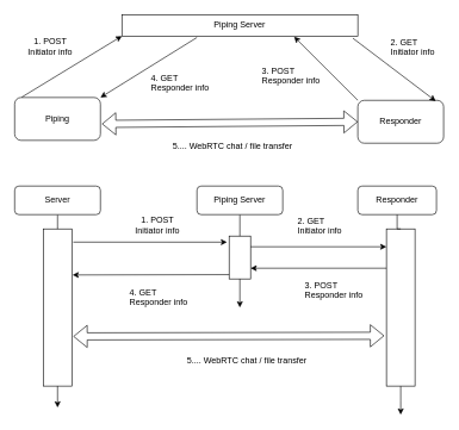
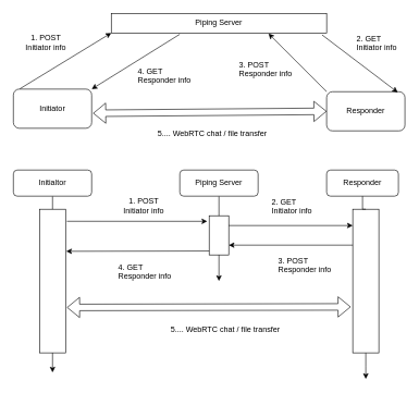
  <mxCell id="0" />
  <mxCell id="1" parent="0" />
  <mxCell id="2" value="Piping Server" style="rounded=0;whiteSpace=wrap;html=1;" vertex="1" parent="1"><mxGeometry x="170" y="20" width="330" height="30" as="geometry" /></mxCell>
- <mxCell id="3" value="Piping" style="rounded=1;whiteSpace=wrap;html=1;" vertex="1" parent="1"><mxGeometry x="20" y="136" width="120" height="60" as="geometry" /></mxCell>
+ <mxCell id="3" value="Initiator" style="rounded=1;whiteSpace=wrap;html=1;" vertex="1" parent="1"><mxGeometry x="20" y="136" width="120" height="60" as="geometry" /></mxCell>
  <mxCell id="4" value="Responder" style="rounded=1;whiteSpace=wrap;html=1;" vertex="1" parent="1"><mxGeometry x="500" y="140" width="120" height="60" as="geometry" /></mxCell>
  <mxCell id="5" value="" style="endArrow=classic;html=1;rounded=0;entryX=0;entryY=1;entryDx=0;entryDy=0;exitX=0.083;exitY=-0.008;exitDx=0;exitDy=0;exitPerimeter=0;" edge="1" parent="1" source="3" target="2"><mxGeometry width="50" height="50" relative="1" as="geometry"><mxPoint x="30" y="130" as="sourcePoint" /><mxPoint x="80" y="80" as="targetPoint" /></mxGeometry></mxCell>
  <mxCell id="6" value="" style="endArrow=classic;html=1;rounded=0;exitX=0.979;exitY=1.1;exitDx=0;exitDy=0;exitPerimeter=0;entryX=0.908;entryY=0.017;entryDx=0;entryDy=0;entryPerimeter=0;" edge="1" parent="1" source="2" target="4"><mxGeometry width="50" height="50" relative="1" as="geometry"><mxPoint x="270" y="220" as="sourcePoint" /><mxPoint x="320" y="170" as="targetPoint" /></mxGeometry></mxCell>
  <mxCell id="7" value="1. POST Initiator info" style="text;html=1;strokeColor=none;fillColor=none;align=center;verticalAlign=middle;whiteSpace=wrap;rounded=0;" vertex="1" parent="1"><mxGeometry x="30" y="50" width="80" height="30" as="geometry" /></mxCell>
  <mxCell id="8" value="2. GET &#10;Initiator info" style="text;strokeColor=none;fillColor=none;align=left;verticalAlign=middle;spacingLeft=4;spacingRight=4;overflow=hidden;points=[[0,0.5],[1,0.5]];portConstraint=eastwest;rotatable=0;" vertex="1" parent="1"><mxGeometry x="540" y="50" width="80" height="30" as="geometry" /></mxCell>
  <mxCell id="9" value="" style="endArrow=classic;html=1;rounded=0;exitX=0;exitY=0;exitDx=0;exitDy=0;entryX=0.73;entryY=1.033;entryDx=0;entryDy=0;entryPerimeter=0;" edge="1" parent="1" source="4" target="2"><mxGeometry width="50" height="50" relative="1" as="geometry"><mxPoint x="380" y="180" as="sourcePoint" /><mxPoint x="430" y="130" as="targetPoint" /></mxGeometry></mxCell>
  <mxCell id="10" value="3. POST&#10;Responder info" style="text;strokeColor=none;fillColor=none;align=left;verticalAlign=middle;spacingLeft=4;spacingRight=4;overflow=hidden;points=[[0,0.5],[1,0.5]];portConstraint=eastwest;rotatable=0;" vertex="1" parent="1"><mxGeometry x="360" y="90" width="100" height="30" as="geometry" /></mxCell>
  <mxCell id="11" value="" style="endArrow=classic;html=1;rounded=0;exitX=0.318;exitY=1.067;exitDx=0;exitDy=0;exitPerimeter=0;entryX=1;entryY=0;entryDx=0;entryDy=0;" edge="1" parent="1" source="2" target="3"><mxGeometry width="50" height="50" relative="1" as="geometry"><mxPoint x="270" y="200" as="sourcePoint" /><mxPoint x="320" y="150" as="targetPoint" /></mxGeometry></mxCell>
  <mxCell id="12" value="4. GET&#10;Responder info" style="text;strokeColor=none;fillColor=none;align=left;verticalAlign=middle;spacingLeft=4;spacingRight=4;overflow=hidden;points=[[0,0.5],[1,0.5]];portConstraint=eastwest;rotatable=0;" vertex="1" parent="1"><mxGeometry x="205" y="100" width="95" height="30" as="geometry" /></mxCell>
  <mxCell id="13" value="" style="shape=flexArrow;endArrow=classic;startArrow=classic;html=1;rounded=0;exitX=1.017;exitY=0.617;exitDx=0;exitDy=0;exitPerimeter=0;entryX=0;entryY=0.5;entryDx=0;entryDy=0;" edge="1" parent="1" source="3" target="4"><mxGeometry width="100" height="100" relative="1" as="geometry"><mxPoint x="290" y="280" as="sourcePoint" /><mxPoint x="390" y="180" as="targetPoint" /></mxGeometry></mxCell>
  <mxCell id="14" value="5.... WebRTC chat / file transfer" style="text;html=1;strokeColor=none;fillColor=none;align=center;verticalAlign=middle;whiteSpace=wrap;rounded=0;" vertex="1" parent="1"><mxGeometry x="210" y="190" width="230" height="30" as="geometry" /></mxCell>
  <mxCell id="15" style="edgeStyle=orthogonalEdgeStyle;rounded=0;orthogonalLoop=1;jettySize=auto;html=1;" edge="1" parent="1" source="16"><mxGeometry relative="1" as="geometry"><mxPoint x="80" y="570" as="targetPoint" /></mxGeometry></mxCell>
- <mxCell id="16" value="Server" style="rounded=1;whiteSpace=wrap;html=1;" vertex="1" parent="1"><mxGeometry x="20" y="260" width="120" height="40" as="geometry" /></mxCell>
+ <mxCell id="16" value="Initialtor" style="rounded=1;whiteSpace=wrap;html=1;" vertex="1" parent="1"><mxGeometry x="20" y="260" width="120" height="40" as="geometry" /></mxCell>
  <mxCell id="17" style="edgeStyle=orthogonalEdgeStyle;rounded=0;orthogonalLoop=1;jettySize=auto;html=1;startArrow=none;" edge="1" parent="1" source="23"><mxGeometry relative="1" as="geometry"><mxPoint x="560" y="580" as="targetPoint" /></mxGeometry></mxCell>
  <mxCell id="18" value="Responder" style="rounded=1;whiteSpace=wrap;html=1;" vertex="1" parent="1"><mxGeometry x="500" y="260" width="110" height="40" as="geometry" /></mxCell>
  <mxCell id="19" style="edgeStyle=orthogonalEdgeStyle;rounded=0;orthogonalLoop=1;jettySize=auto;html=1;" edge="1" parent="1" source="20"><mxGeometry relative="1" as="geometry"><mxPoint x="335" y="430" as="targetPoint" /></mxGeometry></mxCell>
  <mxCell id="20" value="Piping Server" style="rounded=1;whiteSpace=wrap;html=1;" vertex="1" parent="1"><mxGeometry x="275" y="260" width="120" height="40" as="geometry" /></mxCell>
  <mxCell id="21" value="" style="rounded=0;whiteSpace=wrap;html=1;" vertex="1" parent="1"><mxGeometry x="320" y="330" width="30" height="60" as="geometry" /></mxCell>
  <mxCell id="22" value="" style="rounded=0;whiteSpace=wrap;html=1;" vertex="1" parent="1"><mxGeometry x="60" y="320" width="40" height="220" as="geometry" /></mxCell>
  <mxCell id="23" value="" style="rounded=0;whiteSpace=wrap;html=1;" vertex="1" parent="1"><mxGeometry x="540" y="320" width="40" height="220" as="geometry" /></mxCell>
  <mxCell id="24" value="" style="edgeStyle=orthogonalEdgeStyle;rounded=0;orthogonalLoop=1;jettySize=auto;html=1;endArrow=none;" edge="1" parent="1" source="18" target="23"><mxGeometry relative="1" as="geometry"><mxPoint x="555" y="580" as="targetPoint" /><mxPoint x="555" y="300" as="sourcePoint" /></mxGeometry></mxCell>
  <mxCell id="25" value="" style="endArrow=classic;html=1;rounded=0;exitX=1.05;exitY=0.084;exitDx=0;exitDy=0;exitPerimeter=0;entryX=-0.1;entryY=0.142;entryDx=0;entryDy=0;entryPerimeter=0;" edge="1" parent="1" source="22" target="21"><mxGeometry width="50" height="50" relative="1" as="geometry"><mxPoint x="150" y="380" as="sourcePoint" /><mxPoint x="200" y="330" as="targetPoint" /></mxGeometry></mxCell>
  <mxCell id="26" value="" style="endArrow=classic;html=1;rounded=0;exitX=1;exitY=0.25;exitDx=0;exitDy=0;" edge="1" parent="1" source="21"><mxGeometry width="50" height="50" relative="1" as="geometry"><mxPoint x="410" y="400" as="sourcePoint" /><mxPoint x="540" y="345" as="targetPoint" /></mxGeometry></mxCell>
  <mxCell id="27" value="" style="endArrow=classic;html=1;rounded=0;exitX=0;exitY=0.25;exitDx=0;exitDy=0;entryX=1;entryY=0.75;entryDx=0;entryDy=0;" edge="1" parent="1" source="23" target="21"><mxGeometry width="50" height="50" relative="1" as="geometry"><mxPoint x="410" y="500" as="sourcePoint" /><mxPoint x="460" y="450" as="targetPoint" /></mxGeometry></mxCell>
  <mxCell id="28" value="" style="endArrow=classic;html=1;rounded=0;entryX=1.025;entryY=0.293;entryDx=0;entryDy=0;entryPerimeter=0;" edge="1" parent="1" target="22"><mxGeometry width="50" height="50" relative="1" as="geometry"><mxPoint x="320" y="384" as="sourcePoint" /><mxPoint x="190" y="400" as="targetPoint" /></mxGeometry></mxCell>
  <mxCell id="29" value="1. POST Initiator info" style="text;html=1;strokeColor=none;fillColor=none;align=center;verticalAlign=middle;whiteSpace=wrap;rounded=0;" vertex="1" parent="1"><mxGeometry x="180" y="300" width="80" height="30" as="geometry" /></mxCell>
  <mxCell id="30" value="4. GET&#10;Responder info" style="text;strokeColor=none;fillColor=none;align=left;verticalAlign=middle;spacingLeft=4;spacingRight=4;overflow=hidden;points=[[0,0.5],[1,0.5]];portConstraint=eastwest;rotatable=0;" vertex="1" parent="1"><mxGeometry x="175" y="400" width="100" height="30" as="geometry" /></mxCell>
  <mxCell id="31" value="2. GET &#10;Initiator info" style="text;strokeColor=none;fillColor=none;align=left;verticalAlign=middle;spacingLeft=4;spacingRight=4;overflow=hidden;points=[[0,0.5],[1,0.5]];portConstraint=eastwest;rotatable=0;" vertex="1" parent="1"><mxGeometry x="410" y="300" width="80" height="30" as="geometry" /></mxCell>
  <mxCell id="32" value="3. POST&#10;Responder info" style="text;strokeColor=none;fillColor=none;align=left;verticalAlign=middle;spacingLeft=4;spacingRight=4;overflow=hidden;points=[[0,0.5],[1,0.5]];portConstraint=eastwest;rotatable=0;" vertex="1" parent="1"><mxGeometry x="420" y="390" width="100" height="30" as="geometry" /></mxCell>
  <mxCell id="33" value="" style="shape=flexArrow;endArrow=classic;startArrow=classic;html=1;rounded=0;exitX=1.05;exitY=0.684;exitDx=0;exitDy=0;exitPerimeter=0;entryX=-0.075;entryY=0.68;entryDx=0;entryDy=0;entryPerimeter=0;" edge="1" parent="1" source="22" target="23"><mxGeometry width="100" height="100" relative="1" as="geometry"><mxPoint x="270" y="570" as="sourcePoint" /><mxPoint x="370" y="470" as="targetPoint" /></mxGeometry></mxCell>
  <mxCell id="34" value="5.... WebRTC chat / file transfer" style="text;html=1;strokeColor=none;fillColor=none;align=center;verticalAlign=middle;whiteSpace=wrap;rounded=0;" vertex="1" parent="1"><mxGeometry x="230" y="490" width="230" height="30" as="geometry" /></mxCell>
